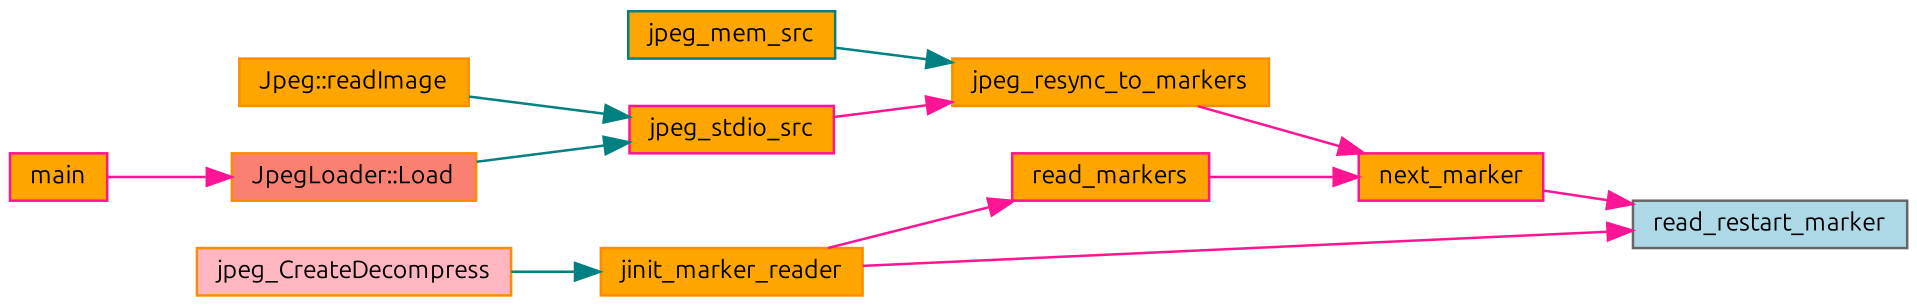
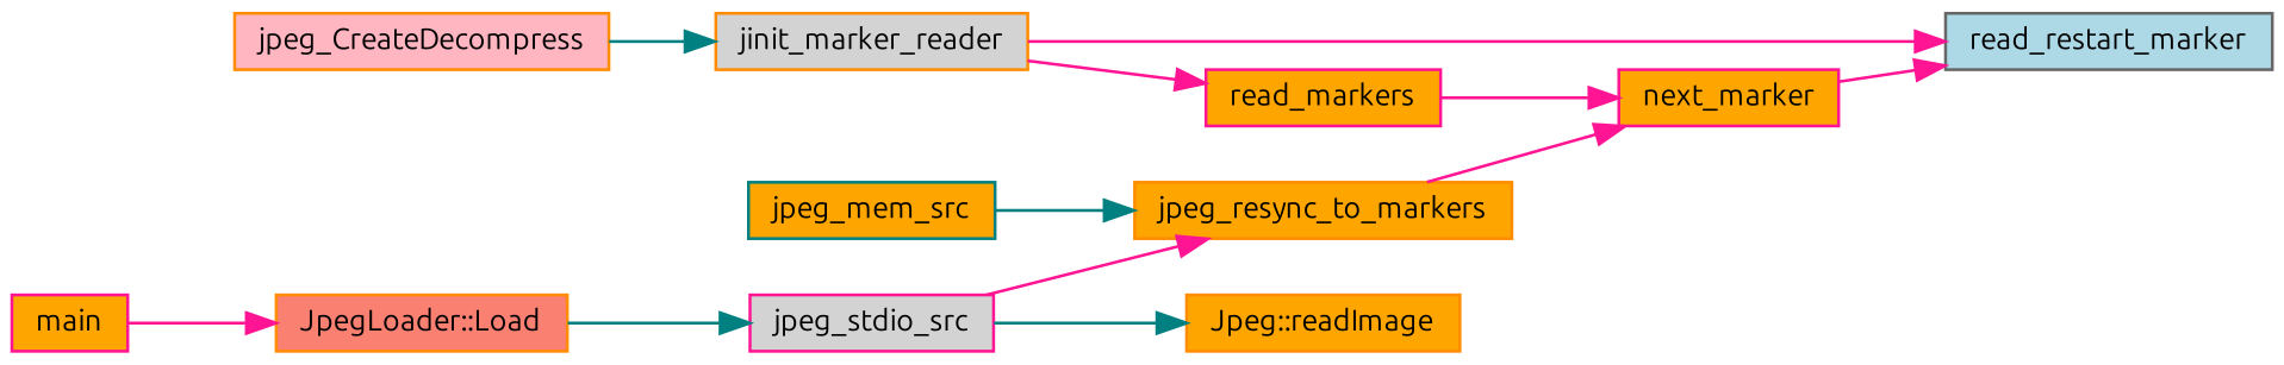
  digraph {
    fontname=Ubuntu
    rankdir=RL
    node [color=darkorange fillcolor=orange fontname=Ubuntu fontsize=10 shape=record style=filled]
    edge [color=deeppink dir=back fontname=Ubuntu fontsize=10 labelfontname=Helvetica labelfontsize=10 style=solid]
    n1 [color=deeppink fontcolor=black height=0.2 label=next_marker width=0.4]
    n2 [color=deeppink height=0.2 label=read_markers width=0.4]
    n3 [height=0.2 label=jpeg_resync_to_markers width=0.4]
-   n4 [height=0.2 label=jinit_marker_reader width=0.4]
+   n4 [fillcolor=lightgrey height=0.2 label=jinit_marker_reader width=0.4]
    n5 [color=gray40 fillcolor=lightblue height=0.2 label=read_restart_marker width=0.4]
-   n6 [color=deeppink height=0.2 label=jpeg_stdio_src width=0.4]
+   n6 [color=deeppink fillcolor=lightgrey height=0.2 label=jpeg_stdio_src width=0.4]
    n7 [color=teal height=0.2 label=jpeg_mem_src width=0.4]
    n8 [fillcolor=lightpink height=0.2 label=jpeg_CreateDecompress width=0.4]
    n9 [fillcolor=salmon height=0.2 label="JpegLoader::Load" width=0.4]
    n10 [height=0.2 label="Jpeg::readImage" width=0.4]
    n11 [color=deeppink height=0.2 label=main width=0.4]
    n1 -> n2
    n1 -> n3
    n2 -> n4
    n3 -> n6
    n3 -> n7 [color=teal]
    n4 -> n8 [color=teal]
    n5 -> n1
    n5 -> n4
    n6 -> n9 [color=teal]
-   n6 -> n10 [color=teal]
+   n10 -> n6 [color=teal]
    n9 -> n11
  }
